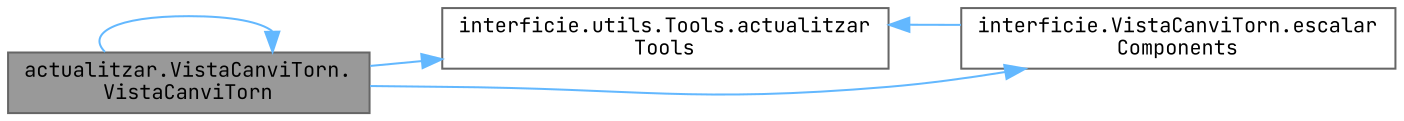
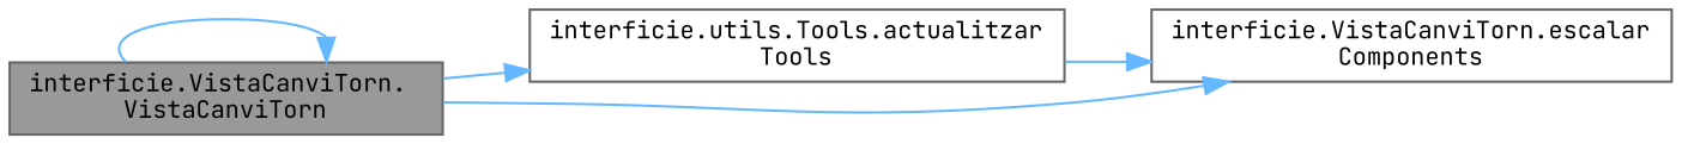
  digraph {
    fontname="JetBrains Mono"
    rankdir=LR
    node [color=grey40 fillcolor=white fontname="JetBrains Mono" fontsize=10 shape=box style=filled]
    edge [color=steelblue1 fontname="JetBrains Mono" fontsize=10 labelfontname=Helvetica labelfontsize=10 style=solid]
-   n1 [color=gray40 fillcolor=grey60 fontcolor=black height=0.2 label="actualitzar.VistaCanviTorn.\lVistaCanviTorn" width=0.4]
+   n1 [color=gray40 fillcolor=grey60 fontcolor=black height=0.2 label="interficie.VistaCanviTorn.\lVistaCanviTorn" width=0.4]
    n2 [height=0.2 label="interficie.utils.Tools.actualitzar\lTools" width=0.4]
    n3 [height=0.2 label="interficie.VistaCanviTorn.escalar\lComponents" width=0.4]
    n1 -> n1
    n1 -> n2
    n1 -> n3
-   n3 -> n2
+   n2 -> n3
  }
